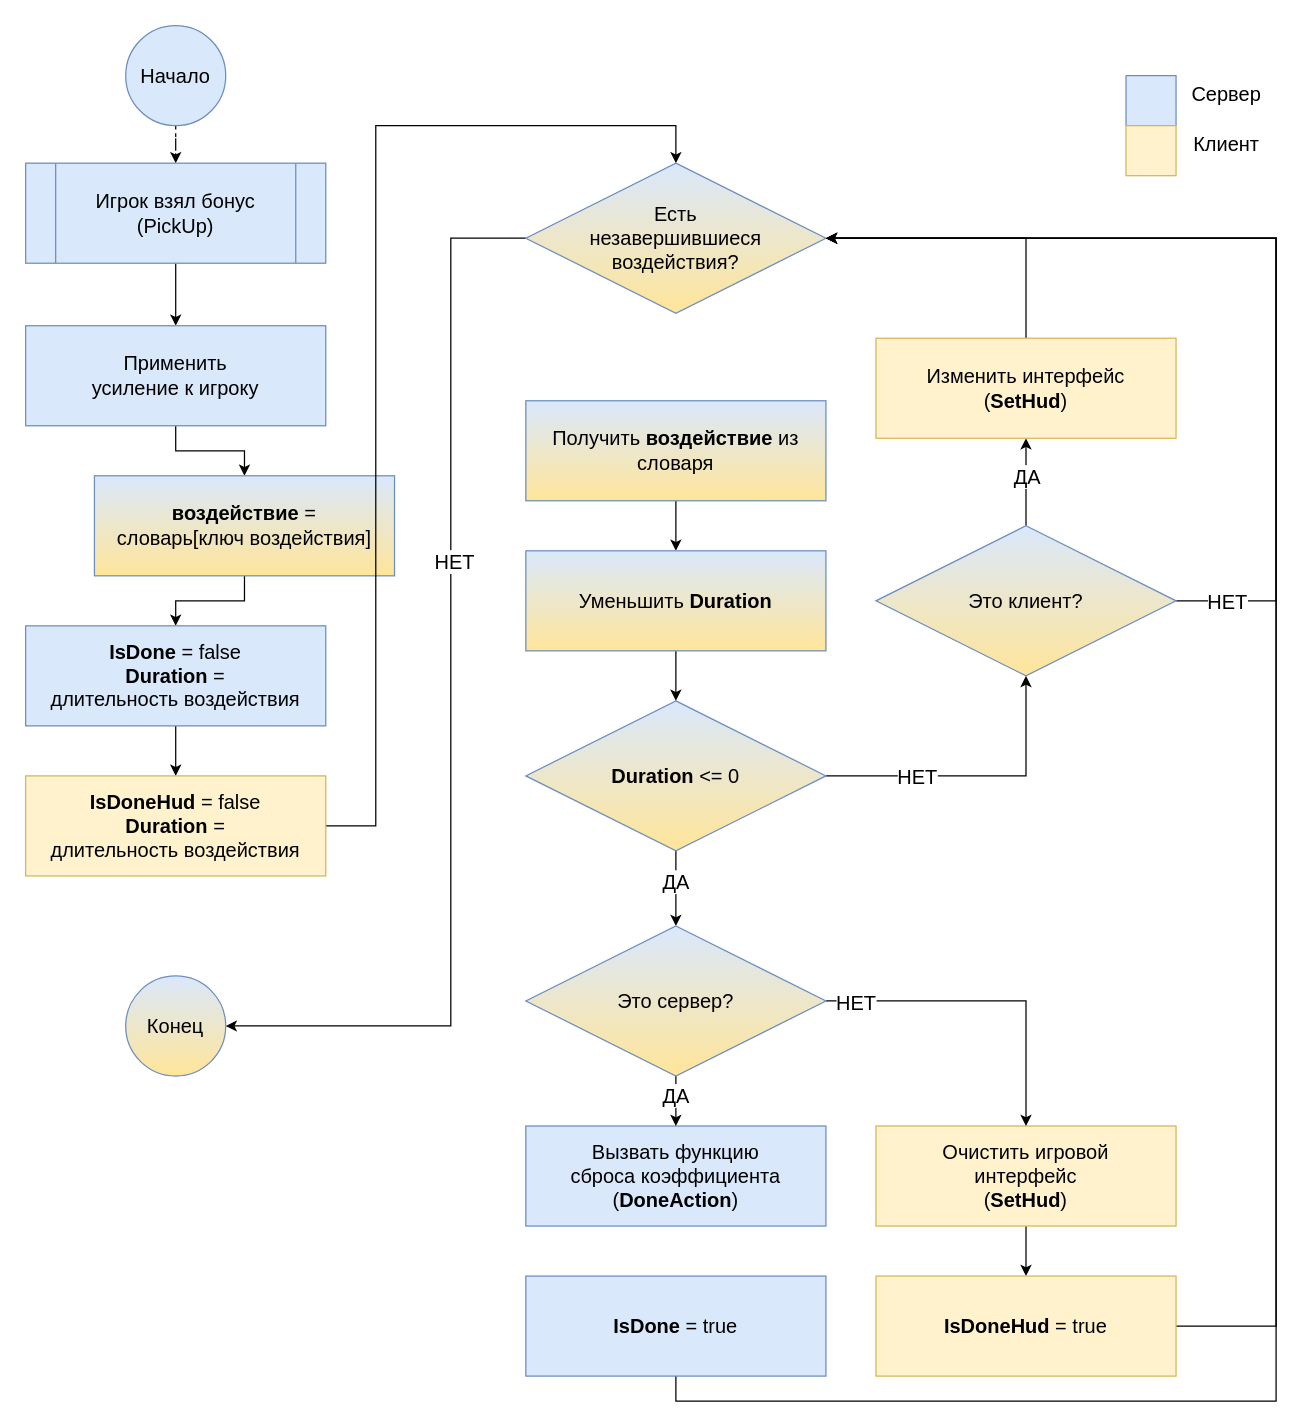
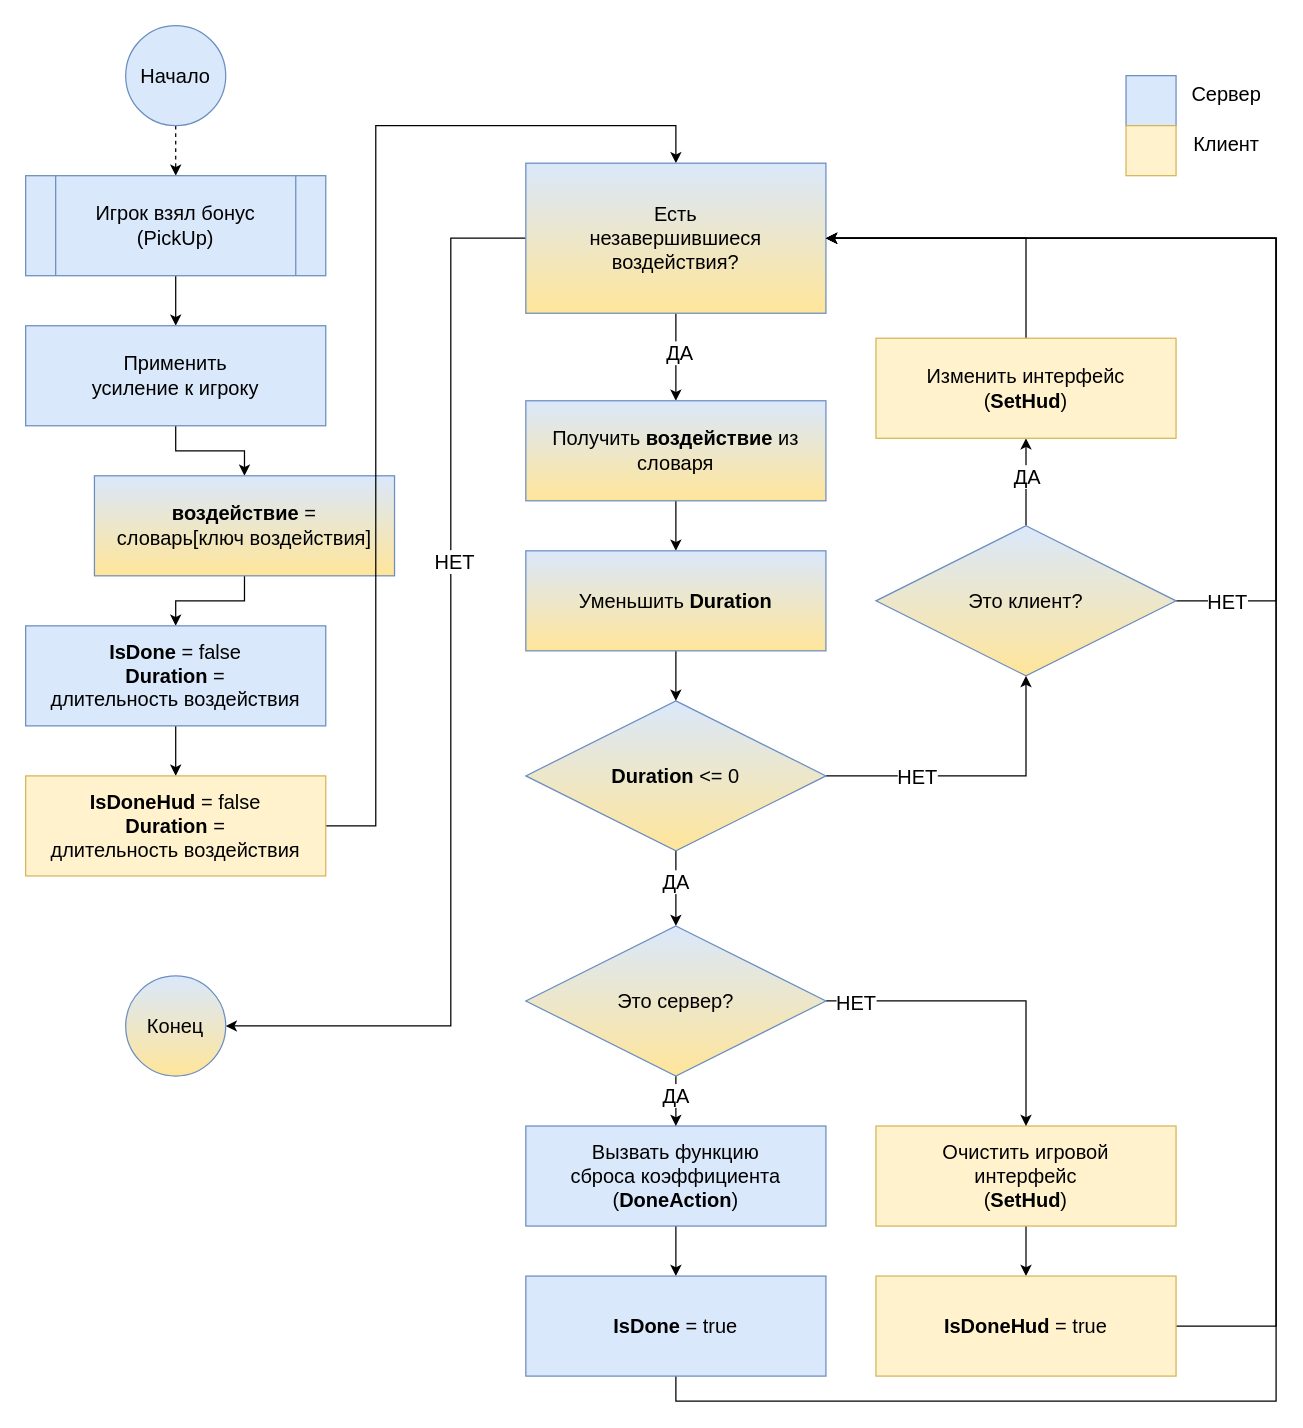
  <mxCell id="0" />
  <mxCell id="1" parent="0" />
  <mxCell id="2" style="edgeStyle=orthogonalEdgeStyle;rounded=0;orthogonalLoop=1;jettySize=auto;html=1;fontSize=16;dashed=1;" edge="1" parent="1" source="3" target="9"><mxGeometry relative="1" as="geometry"><mxPoint x="140" y="140" as="targetPoint" /></mxGeometry></mxCell>
  <mxCell id="3" value="&lt;font style=&quot;font-size: 16px;&quot;&gt;Начало&lt;/font&gt;" style="ellipse;whiteSpace=wrap;html=1;aspect=fixed;fillColor=#dae8fc;strokeColor=#6c8ebf;" vertex="1" parent="1"><mxGeometry x="100" width="80" height="80" as="geometry" y="20" /></mxCell>
  <mxCell id="4" value="" style="rounded=0;whiteSpace=wrap;html=1;fillColor=#dae8fc;strokeColor=#6c8ebf;" vertex="1" parent="1"><mxGeometry x="900" y="60" width="40" height="40" as="geometry" /></mxCell>
  <mxCell id="5" value="" style="rounded=0;whiteSpace=wrap;html=1;fillColor=#fff2cc;strokeColor=#d6b656;" vertex="1" parent="1"><mxGeometry x="900" y="100" width="40" height="40" as="geometry" /></mxCell>
  <mxCell id="6" value="&lt;font style=&quot;font-size: 16px;&quot;&gt;Сервер&lt;/font&gt;" style="text;html=1;align=center;verticalAlign=middle;resizable=0;points=[];autosize=1;strokeColor=none;fillColor=none;" vertex="1" parent="1"><mxGeometry x="940" y="60" width="80" height="30" as="geometry" /></mxCell>
  <mxCell id="7" value="&lt;font style=&quot;font-size: 16px;&quot;&gt;Клиент&lt;/font&gt;" style="text;html=1;align=center;verticalAlign=middle;resizable=0;points=[];autosize=1;strokeColor=none;fillColor=none;" vertex="1" parent="1"><mxGeometry x="940" y="100" width="80" height="30" as="geometry" /></mxCell>
  <mxCell id="8" style="edgeStyle=orthogonalEdgeStyle;rounded=0;orthogonalLoop=1;jettySize=auto;html=1;fontSize=16;" edge="1" parent="1" source="9" target="11"><mxGeometry relative="1" as="geometry"><mxPoint x="140" y="260" as="targetPoint" /></mxGeometry></mxCell>
- <mxCell id="9" value="Игрок взял бонус&lt;br&gt;(PickUp)" style="shape=process;whiteSpace=wrap;html=1;backgroundOutline=1;fontSize=16;fillColor=#dae8fc;strokeColor=#6c8ebf;" vertex="1" parent="1"><mxGeometry x="20" y="130" width="240" height="80" as="geometry" /></mxCell>
+ <mxCell id="9" value="Игрок взял бонус&lt;br&gt;(PickUp)" style="shape=process;whiteSpace=wrap;html=1;backgroundOutline=1;fontSize=16;fillColor=#dae8fc;strokeColor=#6c8ebf;" vertex="1" parent="1"><mxGeometry x="20" y="140" width="240" height="80" as="geometry" /></mxCell>
  <mxCell id="10" style="edgeStyle=orthogonalEdgeStyle;rounded=0;orthogonalLoop=1;jettySize=auto;html=1;fontSize=16;" edge="1" parent="1" source="11" target="13"><mxGeometry relative="1" as="geometry" /></mxCell>
  <mxCell id="11" value="Применить &lt;br&gt;усиление к игроку" style="rounded=0;whiteSpace=wrap;html=1;fontSize=16;fillColor=#dae8fc;strokeColor=#6c8ebf;" vertex="1" parent="1"><mxGeometry x="20" y="260" width="240" height="80" as="geometry" /></mxCell>
  <mxCell id="12" style="edgeStyle=orthogonalEdgeStyle;rounded=0;orthogonalLoop=1;jettySize=auto;html=1;fontSize=16;" edge="1" parent="1" source="13" target="15"><mxGeometry relative="1" as="geometry" /></mxCell>
  <mxCell id="13" value="&lt;b&gt;воздействие&lt;/b&gt; = &lt;br&gt;словарь[ключ воздействия]" style="rounded=0;whiteSpace=wrap;html=1;fontSize=16;fillColor=#dae8fc;strokeColor=#6c8ebf;gradientColor=#FFE599;" vertex="1" parent="1"><mxGeometry x="75" y="380" width="240" height="80" as="geometry" /></mxCell>
  <mxCell id="14" style="edgeStyle=orthogonalEdgeStyle;rounded=0;orthogonalLoop=1;jettySize=auto;html=1;fontSize=16;" edge="1" parent="1" source="15" target="17"><mxGeometry relative="1" as="geometry" /></mxCell>
  <mxCell id="15" value="&lt;b&gt;IsDone&lt;/b&gt; = false&lt;br&gt;&lt;b&gt;Duration &lt;/b&gt;= &lt;br&gt;длительность воздействия" style="rounded=0;whiteSpace=wrap;html=1;fontSize=16;fillColor=#dae8fc;strokeColor=#6c8ebf;" vertex="1" parent="1"><mxGeometry x="20" y="500" width="240" height="80" as="geometry" /></mxCell>
  <mxCell id="16" style="edgeStyle=orthogonalEdgeStyle;rounded=0;orthogonalLoop=1;jettySize=auto;html=1;fontSize=16;" edge="1" parent="1" source="17" target="22"><mxGeometry relative="1" as="geometry"><Array as="points"><mxPoint x="300" y="660" /><mxPoint x="300" y="100" /><mxPoint x="540" y="100" /></Array></mxGeometry></mxCell>
  <mxCell id="17" value="&lt;b&gt;IsDoneHud&lt;/b&gt; = false&lt;br&gt;&lt;b&gt;Duration&lt;/b&gt; = &lt;br&gt;длительность воздействия" style="rounded=0;whiteSpace=wrap;html=1;fontSize=16;fillColor=#fff2cc;strokeColor=#d6b656;" vertex="1" parent="1"><mxGeometry x="20" y="620" width="240" height="80" as="geometry" /></mxCell>
  <mxCell id="18" value="" style="edgeStyle=orthogonalEdgeStyle;rounded=0;orthogonalLoop=1;jettySize=auto;html=1;fontSize=16;" edge="1" parent="1" source="22" target="23"><mxGeometry relative="1" as="geometry"><Array as="points"><mxPoint x="360" y="190" /><mxPoint x="360" y="820" /></Array></mxGeometry></mxCell>
  <mxCell id="19" value="НЕТ" style="edgeLabel;html=1;align=center;verticalAlign=middle;resizable=0;points=[];fontSize=16;" vertex="1" connectable="0" parent="18"><mxGeometry x="-0.269" y="2" relative="1" as="geometry"><mxPoint as="offset" /></mxGeometry></mxCell>
- <mxCell id="22" value="Есть &lt;br&gt;незавершившиеся&lt;br&gt;воздействия?" style="rhombus;whiteSpace=wrap;html=1;fontSize=16;fillColor=#dae8fc;strokeColor=#6c8ebf;gradientColor=#FFE599;" vertex="1" parent="1"><mxGeometry x="420" y="130" width="240" height="120" as="geometry" /></mxCell>
+ <mxCell id="20" style="edgeStyle=orthogonalEdgeStyle;rounded=0;orthogonalLoop=1;jettySize=auto;html=1;fontSize=16;" edge="1" parent="1" source="22" target="34"><mxGeometry relative="1" as="geometry"><Array as="points"><mxPoint x="540" y="260" /><mxPoint x="540" y="260" /></Array></mxGeometry></mxCell>
+ <mxCell id="21" value="ДА" style="edgeLabel;html=1;align=center;verticalAlign=middle;resizable=0;points=[];fontSize=16;" vertex="1" connectable="0" parent="20"><mxGeometry x="-0.119" y="2" relative="1" as="geometry"><mxPoint as="offset" /></mxGeometry></mxCell>
+ <mxCell id="22" value="Есть &lt;br&gt;незавершившиеся&lt;br&gt;воздействия?" style="whiteSpace=wrap;html=1;fontSize=16;fillColor=#dae8fc;strokeColor=#6c8ebf;gradientColor=#FFE599;rounded=0;" vertex="1" parent="1"><mxGeometry x="420" y="130" width="240" height="120" as="geometry" /></mxCell>
  <mxCell id="23" value="Конец" style="ellipse;whiteSpace=wrap;html=1;fontSize=16;fillColor=#dae8fc;strokeColor=#6c8ebf;gradientColor=#FFE599;" vertex="1" parent="1"><mxGeometry x="100" y="780" width="80" height="80" as="geometry" /></mxCell>
  <mxCell id="24" style="edgeStyle=orthogonalEdgeStyle;rounded=0;orthogonalLoop=1;jettySize=auto;html=1;fontSize=16;" edge="1" parent="1" source="28" target="41"><mxGeometry relative="1" as="geometry"><mxPoint x="580" y="840" as="targetPoint" /><Array as="points"><mxPoint x="540" y="800" /></Array></mxGeometry></mxCell>
  <mxCell id="25" value="ДА" style="edgeLabel;html=1;align=center;verticalAlign=middle;resizable=0;points=[];fontSize=16;" vertex="1" connectable="0" parent="24"><mxGeometry x="-0.186" y="-1" relative="1" as="geometry"><mxPoint as="offset" /></mxGeometry></mxCell>
  <mxCell id="26" style="edgeStyle=orthogonalEdgeStyle;rounded=0;orthogonalLoop=1;jettySize=auto;html=1;fontSize=16;" edge="1" parent="1" source="28" target="50"><mxGeometry relative="1" as="geometry"><mxPoint x="710" y="230" as="targetPoint" /><Array as="points"><mxPoint x="780" y="620" /><mxPoint x="780" y="620" /></Array></mxGeometry></mxCell>
  <mxCell id="27" value="НЕТ" style="edgeLabel;html=1;align=center;verticalAlign=middle;resizable=0;points=[];fontSize=16;" vertex="1" connectable="0" parent="26"><mxGeometry x="-0.867" y="2" relative="1" as="geometry"><mxPoint x="56" y="2" as="offset" /></mxGeometry></mxCell>
  <mxCell id="28" value="&lt;b style=&quot;border-color: var(--border-color);&quot;&gt;Duration &lt;/b&gt;&lt;span style=&quot;border-color: var(--border-color);&quot;&gt;&amp;lt;= 0&lt;/span&gt;" style="rhombus;whiteSpace=wrap;html=1;fontSize=16;fillColor=#dae8fc;strokeColor=#6c8ebf;gradientColor=#FFE599;" vertex="1" parent="1"><mxGeometry x="420" y="560" width="240" height="120" as="geometry" /></mxCell>
+ <mxCell id="29" style="edgeStyle=orthogonalEdgeStyle;rounded=0;orthogonalLoop=1;jettySize=auto;html=1;fontSize=16;" edge="1" parent="1" source="30" target="43"><mxGeometry relative="1" as="geometry" /></mxCell>
  <mxCell id="30" value="Вызвать функцию &lt;br&gt;сброса коэффициента (&lt;b&gt;DoneAction&lt;/b&gt;)" style="rounded=0;whiteSpace=wrap;html=1;fontSize=16;fillColor=#dae8fc;strokeColor=#6c8ebf;" vertex="1" parent="1"><mxGeometry x="420" y="900" width="240" height="80" as="geometry" /></mxCell>
  <mxCell id="31" style="edgeStyle=orthogonalEdgeStyle;rounded=0;orthogonalLoop=1;jettySize=auto;html=1;fontSize=16;" edge="1" parent="1" source="32" target="45"><mxGeometry relative="1" as="geometry" /></mxCell>
  <mxCell id="32" value="Очистить игровой &lt;br&gt;интерфейс&lt;br&gt;(&lt;b style=&quot;border-color: var(--border-color);&quot;&gt;SetHud&lt;/b&gt;)" style="rounded=0;whiteSpace=wrap;html=1;fontSize=16;fillColor=#fff2cc;strokeColor=#d6b656;" vertex="1" parent="1"><mxGeometry x="700" y="900" width="240" height="80" as="geometry" /></mxCell>
  <mxCell id="33" style="edgeStyle=orthogonalEdgeStyle;rounded=0;orthogonalLoop=1;jettySize=auto;html=1;fontSize=16;" edge="1" parent="1" source="34" target="36"><mxGeometry relative="1" as="geometry" /></mxCell>
  <mxCell id="34" value="Получить &lt;b&gt;воздействие &lt;/b&gt;из словаря" style="rounded=0;whiteSpace=wrap;html=1;fontSize=16;fillColor=#dae8fc;strokeColor=#6c8ebf;gradientColor=#FFE599;" vertex="1" parent="1"><mxGeometry x="420" y="320" width="240" height="80" as="geometry" /></mxCell>
  <mxCell id="35" style="edgeStyle=orthogonalEdgeStyle;rounded=0;orthogonalLoop=1;jettySize=auto;html=1;fontSize=16;" edge="1" parent="1" source="36" target="28"><mxGeometry relative="1" as="geometry" /></mxCell>
  <mxCell id="36" value="Уменьшить&amp;nbsp;&lt;b style=&quot;border-color: var(--border-color);&quot;&gt;Duration&lt;/b&gt;" style="rounded=0;whiteSpace=wrap;html=1;fontSize=16;fillColor=#dae8fc;strokeColor=#6c8ebf;gradientColor=#FFE599;" vertex="1" parent="1"><mxGeometry x="420" y="440" width="240" height="80" as="geometry" /></mxCell>
  <mxCell id="37" style="edgeStyle=orthogonalEdgeStyle;rounded=0;orthogonalLoop=1;jettySize=auto;html=1;fontSize=16;" edge="1" parent="1" source="41" target="30"><mxGeometry relative="1" as="geometry"><Array as="points"><mxPoint x="540" y="880" /><mxPoint x="540" y="880" /></Array></mxGeometry></mxCell>
  <mxCell id="38" value="ДА" style="edgeLabel;html=1;align=center;verticalAlign=middle;resizable=0;points=[];fontSize=16;" vertex="1" connectable="0" parent="37"><mxGeometry x="-0.252" y="-1" relative="1" as="geometry"><mxPoint as="offset" /></mxGeometry></mxCell>
  <mxCell id="39" style="edgeStyle=orthogonalEdgeStyle;rounded=0;orthogonalLoop=1;jettySize=auto;html=1;fontSize=16;" edge="1" parent="1" source="41" target="32"><mxGeometry relative="1" as="geometry" /></mxCell>
  <mxCell id="40" value="НЕТ" style="edgeLabel;html=1;align=center;verticalAlign=middle;resizable=0;points=[];fontSize=16;" vertex="1" connectable="0" parent="39"><mxGeometry x="-0.823" y="-1" relative="1" as="geometry"><mxPoint as="offset" /></mxGeometry></mxCell>
  <mxCell id="41" value="Это сервер?" style="rhombus;whiteSpace=wrap;html=1;fontSize=16;fillColor=#dae8fc;strokeColor=#6c8ebf;gradientColor=#FFE599;" vertex="1" parent="1"><mxGeometry x="420" y="740" width="240" height="120" as="geometry" /></mxCell>
  <mxCell id="42" style="edgeStyle=orthogonalEdgeStyle;rounded=0;orthogonalLoop=1;jettySize=auto;html=1;fontSize=16;" edge="1" parent="1" source="43" target="22"><mxGeometry relative="1" as="geometry"><Array as="points"><mxPoint x="540" y="1120" /><mxPoint x="1020" y="1120" /><mxPoint x="1020" y="190" /></Array></mxGeometry></mxCell>
  <mxCell id="43" value="&lt;b style=&quot;border-color: var(--border-color);&quot;&gt;IsDone&lt;/b&gt;&amp;nbsp;= true" style="rounded=0;whiteSpace=wrap;html=1;fontSize=16;fillColor=#dae8fc;strokeColor=#6c8ebf;" vertex="1" parent="1"><mxGeometry x="420" y="1020" width="240" height="80" as="geometry" /></mxCell>
  <mxCell id="44" style="edgeStyle=orthogonalEdgeStyle;rounded=0;orthogonalLoop=1;jettySize=auto;html=1;fontSize=16;" edge="1" parent="1" source="45" target="22"><mxGeometry relative="1" as="geometry"><Array as="points"><mxPoint x="1020" y="1060" /><mxPoint x="1020" y="190" /></Array></mxGeometry></mxCell>
  <mxCell id="45" value="&lt;b style=&quot;border-color: var(--border-color);&quot;&gt;IsDoneHud&lt;/b&gt;&amp;nbsp;= true" style="rounded=0;whiteSpace=wrap;html=1;fontSize=16;fillColor=#fff2cc;strokeColor=#d6b656;" vertex="1" parent="1"><mxGeometry x="700" y="1020" width="240" height="80" as="geometry" /></mxCell>
  <mxCell id="46" style="edgeStyle=orthogonalEdgeStyle;rounded=0;orthogonalLoop=1;jettySize=auto;html=1;fontSize=16;" edge="1" parent="1" source="50" target="52"><mxGeometry relative="1" as="geometry"><Array as="points"><mxPoint x="820" y="380" /><mxPoint x="820" y="380" /></Array></mxGeometry></mxCell>
  <mxCell id="47" value="ДА" style="edgeLabel;html=1;align=center;verticalAlign=middle;resizable=0;points=[];fontSize=16;" vertex="1" connectable="0" parent="46"><mxGeometry x="0.296" relative="1" as="geometry"><mxPoint y="5" as="offset" /></mxGeometry></mxCell>
  <mxCell id="48" style="edgeStyle=orthogonalEdgeStyle;rounded=0;orthogonalLoop=1;jettySize=auto;html=1;fontSize=16;" edge="1" parent="1" source="50" target="22"><mxGeometry relative="1" as="geometry"><Array as="points"><mxPoint x="1020" y="480" /><mxPoint x="1020" y="190" /></Array></mxGeometry></mxCell>
  <mxCell id="49" value="НЕТ" style="edgeLabel;html=1;align=center;verticalAlign=middle;resizable=0;points=[];fontSize=16;" vertex="1" connectable="0" parent="48"><mxGeometry x="-0.839" relative="1" as="geometry"><mxPoint x="-19" as="offset" /></mxGeometry></mxCell>
  <mxCell id="50" value="Это клиент?" style="rhombus;whiteSpace=wrap;html=1;fontSize=16;fillColor=#dae8fc;strokeColor=#6c8ebf;gradientColor=#FFE599;" vertex="1" parent="1"><mxGeometry x="700" y="420" width="240" height="120" as="geometry" /></mxCell>
  <mxCell id="51" style="edgeStyle=orthogonalEdgeStyle;rounded=0;orthogonalLoop=1;jettySize=auto;html=1;fontSize=16;" edge="1" parent="1" source="52" target="22"><mxGeometry x="-0.0" y="-40" relative="1" as="geometry"><Array as="points"><mxPoint x="820" y="190" /></Array><mxPoint as="offset" /></mxGeometry></mxCell>
  <mxCell id="52" value="Изменить интерфейс &lt;br&gt;(&lt;b&gt;SetHud&lt;/b&gt;)" style="rounded=0;whiteSpace=wrap;html=1;fontSize=16;fillColor=#fff2cc;strokeColor=#d6b656;" vertex="1" parent="1"><mxGeometry x="700" y="270" width="240" height="80" as="geometry" /></mxCell>
